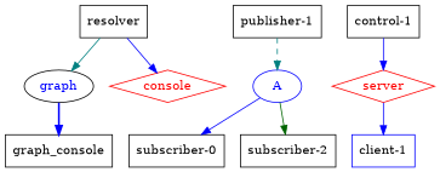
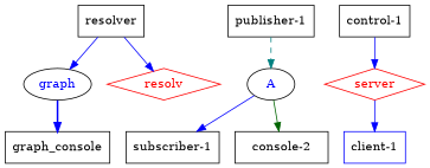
  digraph {
    bgcolor=white
    splines=true
    node [color=black fontcolor=black shape=box]
    edge [color=blue style=solid]
    n1 [label=graph_console]
    n2 [label="publisher-1"]
-   n3 [color=blue fontcolor=blue label=A shape=ellipse]
-   n4 [label="subscriber-0"]
-   n5 [label="subscriber-2"]
+   n3 [fontcolor=blue label=A shape=ellipse]
+   n4 [label="subscriber-1"]
+   n5 [label="console-2"]
    n6 [label=resolver]
    n7 [fontcolor=blue label="graph" shape=ellipse]
-   n8 [color=red fontcolor=red label=console shape=diamond]
+   n8 [color=red fontcolor=red label=resolv shape=diamond]
    n9 [label="control-1"]
    n10 [color=red fontcolor=red label=server shape=diamond]
    n11 [color=blue label="client-1"]
    n2 -> n3 [color=teal style=dashed]
    n3 -> n4
    n3 -> n5 [color=darkgreen]
-   n6 -> n7 [color=teal]
+   n6 -> n7
    n6 -> n8
    n7 -> n1 [style=bold]
    n9 -> n10
    n10 -> n11
  }
